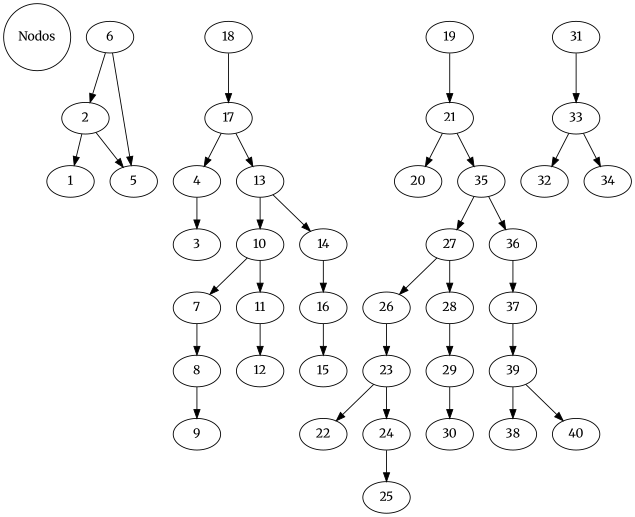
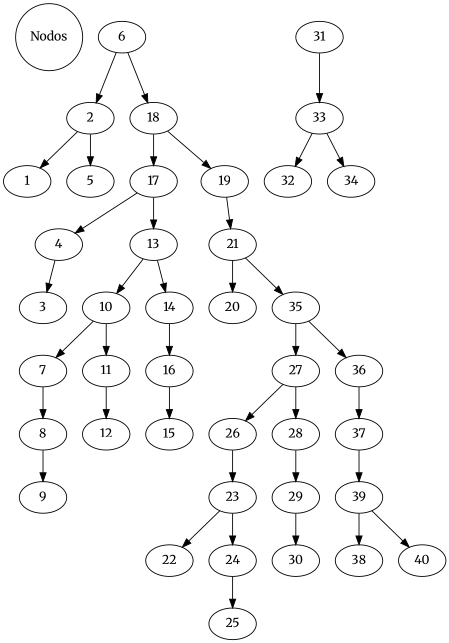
  digraph {
    fontname=Merriweather
    node [fontname=Merriweather]
    edge [fontname=Merriweather]
    Nodos [shape=circle]
    6
    2
    18
    1
    5
    17
    19
    4
    13
    21
    3
    10
    14
    20
    35
    7
    11
    16
    8
    12
    15
    9
    27
    36
    26
    28
    37
    23
    29
    39
    22
    24
    30
    25
    31
    33
    32
    34
    38
    40
    6 -> 2
-   6 -> 5
+   6 -> 18
    2 -> 1
    2 -> 5
    18 -> 17
+   18 -> 19
    17 -> 4
    17 -> 13
    19 -> 21
    4 -> 3
    13 -> 10
    13 -> 14
    21 -> 20
    21 -> 35
    10 -> 7
    10 -> 11
    14 -> 16
    35 -> 27
    35 -> 36
    7 -> 8
    11 -> 12
    16 -> 15
    8 -> 9
    27 -> 26
    27 -> 28
    36 -> 37
    26 -> 23
    28 -> 29
    37 -> 39
    23 -> 22
    23 -> 24
    29 -> 30
    39 -> 38
    39 -> 40
    24 -> 25
    31 -> 33
    33 -> 32
    33 -> 34
  }
